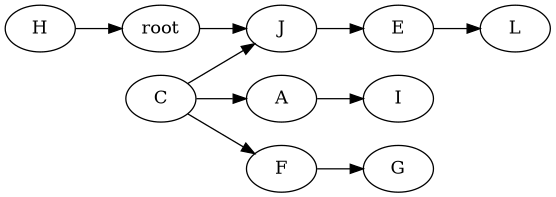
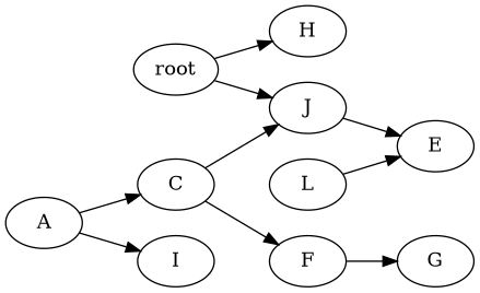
  strict digraph {
    rankdir=LR
    n1 [label=root]
    n2 [label=H]
    n3 [label=J]
    n4 [label=C]
    n5 [label=A]
    n6 [label=F]
    n7 [label=I]
    n8 [label=G]
    n9 [label=E]
    n10 [label=L]
-   n2 -> n1
+   n1 -> n2
    n1 -> n3
    n3 -> n9
    n4 -> n3
-   n4 -> n5
+   n5 -> n4
    n4 -> n6
    n5 -> n7
    n6 -> n8
-   n9 -> n10
+   n10 -> n9
  }
